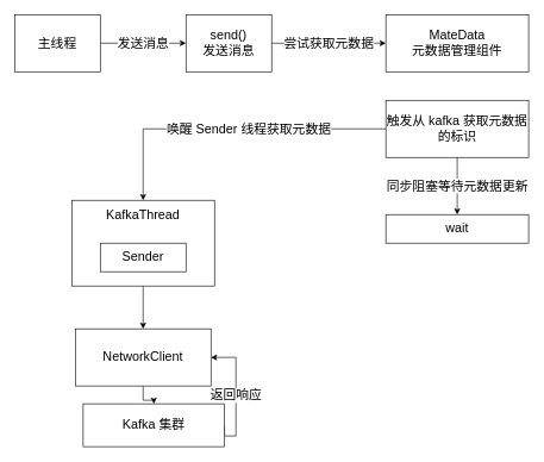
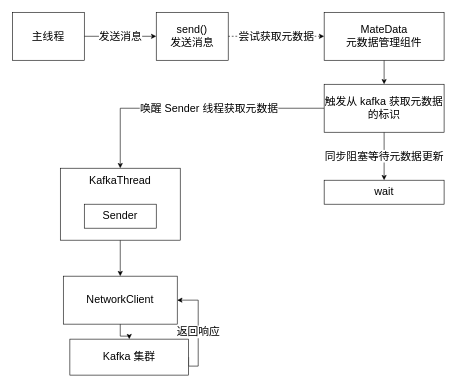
  <mxCell id="0" />
  <mxCell id="1" parent="0" />
  <mxCell id="2" style="edgeStyle=orthogonalEdgeStyle;rounded=0;orthogonalLoop=1;jettySize=auto;html=1;" edge="1" parent="1" source="3" target="18"><mxGeometry relative="1" as="geometry" /></mxCell>
  <mxCell id="3" value="" style="rounded=0;whiteSpace=wrap;html=1;" vertex="1" parent="1"><mxGeometry x="100" y="280" width="200" height="120" as="geometry" /></mxCell>
  <mxCell id="4" value="&lt;font style=&quot;font-size: 18px&quot;&gt;发送消息&lt;/font&gt;" style="edgeStyle=orthogonalEdgeStyle;rounded=0;orthogonalLoop=1;jettySize=auto;html=1;" edge="1" parent="1" source="5" target="7"><mxGeometry relative="1" as="geometry" /></mxCell>
  <mxCell id="5" value="&lt;font style=&quot;font-size: 18px&quot;&gt;主线程&lt;/font&gt;" style="rounded=0;whiteSpace=wrap;html=1;" vertex="1" parent="1"><mxGeometry x="20" y="20" width="120" height="80" as="geometry" /></mxCell>
- <mxCell id="6" value="&lt;font style=&quot;font-size: 18px&quot;&gt;尝试获取元数据&lt;/font&gt;" style="edgeStyle=orthogonalEdgeStyle;rounded=0;orthogonalLoop=1;jettySize=auto;html=1;entryX=0;entryY=0.5;entryDx=0;entryDy=0;" edge="1" parent="1" source="7" target="9"><mxGeometry relative="1" as="geometry" /></mxCell>
+ <mxCell id="6" value="&lt;font style=&quot;font-size: 18px&quot;&gt;尝试获取元数据&lt;/font&gt;" style="edgeStyle=orthogonalEdgeStyle;rounded=0;orthogonalLoop=1;jettySize=auto;html=1;entryX=0;entryY=0.5;entryDx=0;entryDy=0;dashed=1;" edge="1" parent="1" source="7" target="9"><mxGeometry relative="1" as="geometry" /></mxCell>
  <mxCell id="7" value="&lt;font style=&quot;font-size: 18px&quot;&gt;send()&lt;br&gt;发送消息&lt;/font&gt;" style="rounded=0;whiteSpace=wrap;html=1;" vertex="1" parent="1"><mxGeometry x="260" y="20" width="120" height="80" as="geometry" /></mxCell>
+ <mxCell id="8" style="edgeStyle=orthogonalEdgeStyle;rounded=0;orthogonalLoop=1;jettySize=auto;html=1;" edge="1" parent="1" source="9" target="13"><mxGeometry relative="1" as="geometry" /></mxCell>
  <mxCell id="9" value="&lt;font style=&quot;font-size: 18px&quot;&gt;MateData&lt;br&gt;元数据管理组件&lt;/font&gt;" style="rounded=0;whiteSpace=wrap;html=1;" vertex="1" parent="1"><mxGeometry x="540" y="20" width="200" height="80" as="geometry" /></mxCell>
  <mxCell id="10" value="&lt;font style=&quot;font-size: 18px&quot;&gt;同步阻塞等待元数据更新&lt;/font&gt;" style="edgeStyle=orthogonalEdgeStyle;rounded=0;orthogonalLoop=1;jettySize=auto;html=1;entryX=0.5;entryY=0;entryDx=0;entryDy=0;" edge="1" parent="1" source="13" target="14"><mxGeometry relative="1" as="geometry" /></mxCell>
  <mxCell id="11" style="edgeStyle=orthogonalEdgeStyle;rounded=0;orthogonalLoop=1;jettySize=auto;html=1;" edge="1" parent="1" source="13" target="16"><mxGeometry relative="1" as="geometry" /></mxCell>
  <mxCell id="12" value="&lt;font style=&quot;font-size: 18px&quot;&gt;唤醒 Sender 线程获取元数据&lt;/font&gt;" style="text;html=1;align=center;verticalAlign=middle;resizable=0;points=[];labelBackgroundColor=#ffffff;" vertex="1" connectable="0" parent="11"><mxGeometry x="-0.123" relative="1" as="geometry"><mxPoint as="offset" /></mxGeometry></mxCell>
  <mxCell id="13" value="&lt;font style=&quot;font-size: 18px&quot;&gt;触发从 kafka 获取元数据的标识&lt;/font&gt;" style="rounded=0;whiteSpace=wrap;html=1;" vertex="1" parent="1"><mxGeometry x="540" y="140" width="200" height="80" as="geometry" /></mxCell>
  <mxCell id="14" value="&lt;font style=&quot;font-size: 18px&quot;&gt;wait&lt;/font&gt;" style="rounded=0;whiteSpace=wrap;html=1;" vertex="1" parent="1"><mxGeometry x="540" y="300" width="200" height="40" as="geometry" /></mxCell>
  <mxCell id="15" value="&lt;font style=&quot;font-size: 18px&quot;&gt;Sender&lt;/font&gt;" style="rounded=0;whiteSpace=wrap;html=1;" vertex="1" parent="1"><mxGeometry x="140" y="340" width="120" height="40" as="geometry" /></mxCell>
  <mxCell id="16" value="&lt;font style=&quot;font-size: 18px&quot;&gt;KafkaThread&lt;/font&gt;" style="text;html=1;strokeColor=none;fillColor=none;align=center;verticalAlign=middle;whiteSpace=wrap;rounded=0;" vertex="1" parent="1"><mxGeometry x="140" y="280" width="120" height="40" as="geometry" /></mxCell>
  <mxCell id="17" style="edgeStyle=orthogonalEdgeStyle;rounded=0;orthogonalLoop=1;jettySize=auto;html=1;" edge="1" parent="1" source="18" target="20"><mxGeometry relative="1" as="geometry" /></mxCell>
  <mxCell id="18" value="&lt;font style=&quot;font-size: 18px&quot;&gt;NetworkClient&lt;/font&gt;" style="rounded=0;whiteSpace=wrap;html=1;" vertex="1" parent="1"><mxGeometry x="105" y="460" width="190" height="80" as="geometry" /></mxCell>
  <mxCell id="19" value="&lt;font style=&quot;font-size: 18px&quot;&gt;返回响应&lt;/font&gt;" style="edgeStyle=orthogonalEdgeStyle;rounded=0;orthogonalLoop=1;jettySize=auto;html=1;entryX=1;entryY=0.5;entryDx=0;entryDy=0;exitX=1;exitY=0.5;exitDx=0;exitDy=0;" edge="1" parent="1" source="20" target="18"><mxGeometry relative="1" as="geometry"><Array as="points"><mxPoint x="330" y="610" /><mxPoint x="330" y="500" /></Array></mxGeometry></mxCell>
  <mxCell id="20" value="&lt;font style=&quot;font-size: 18px&quot;&gt;Kafka 集群&lt;/font&gt;" style="rounded=0;whiteSpace=wrap;html=1;" vertex="1" parent="1"><mxGeometry x="116" y="565" width="198" height="60" as="geometry" /></mxCell>
